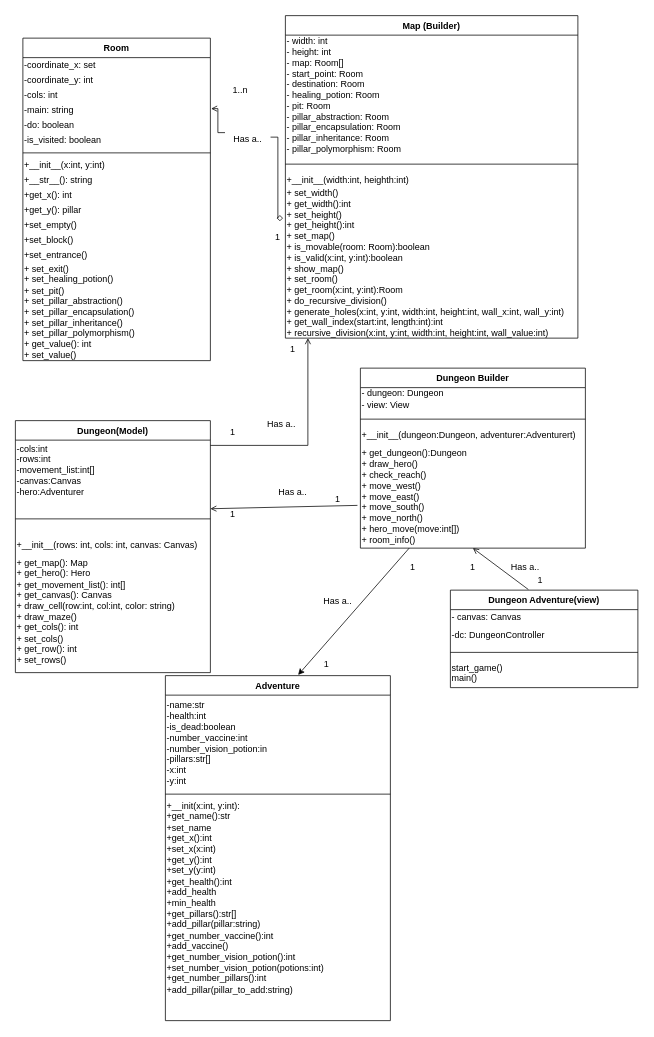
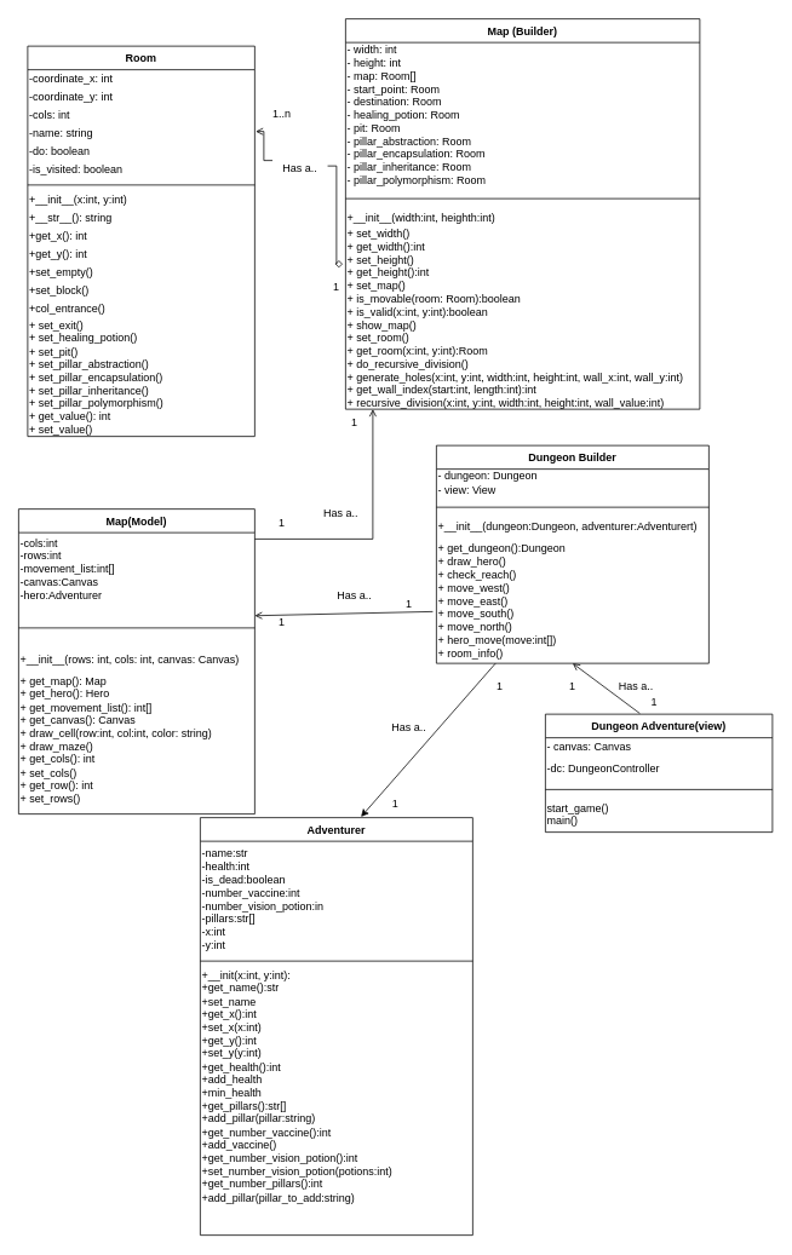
  <mxCell id="0" />
  <mxCell id="1" parent="0" />
  <mxCell id="2" value="Room" style="swimlane;fontStyle=1;align=center;verticalAlign=top;childLayout=stackLayout;horizontal=1;startSize=26;horizontalStack=0;resizeParent=1;resizeParentMax=0;resizeLast=0;collapsible=1;marginBottom=0;" parent="1" vertex="1"><mxGeometry x="30" y="50" width="250" height="430" as="geometry" /></mxCell>
- <mxCell id="3" value="&lt;div align=&quot;left&quot;&gt;-coordinate_x: set&lt;br&gt;&lt;/div&gt;" style="text;html=1;align=left;verticalAlign=middle;resizable=0;points=[];autosize=1;strokeColor=none;fillColor=none;" parent="2" vertex="1"><mxGeometry y="26" width="250" height="20" as="geometry" /></mxCell>
+ <mxCell id="3" value="&lt;div align=&quot;left&quot;&gt;-coordinate_x: int&lt;br&gt;&lt;/div&gt;" style="text;html=1;align=left;verticalAlign=middle;resizable=0;points=[];autosize=1;strokeColor=none;fillColor=none;" parent="2" vertex="1"><mxGeometry y="26" width="250" height="20" as="geometry" /></mxCell>
  <mxCell id="4" value="&lt;div align=&quot;left&quot;&gt;-coordinate_y: int&lt;br&gt;&lt;/div&gt;" style="text;html=1;align=left;verticalAlign=middle;resizable=0;points=[];autosize=1;strokeColor=none;fillColor=none;" vertex="1" parent="2"><mxGeometry y="46" width="250" height="20" as="geometry" /></mxCell>
  <mxCell id="5" value="&lt;div align=&quot;left&quot;&gt;-cols: int&lt;br&gt;&lt;/div&gt;" style="text;html=1;align=left;verticalAlign=middle;resizable=0;points=[];autosize=1;strokeColor=none;fillColor=none;" parent="2" vertex="1"><mxGeometry y="66" width="250" height="20" as="geometry" /></mxCell>
- <mxCell id="6" value="&lt;div align=&quot;left&quot;&gt;-main: string&lt;/div&gt;" style="text;html=1;align=left;verticalAlign=middle;resizable=0;points=[];autosize=1;strokeColor=none;fillColor=none;" parent="2" vertex="1"><mxGeometry y="86" width="250" height="20" as="geometry" /></mxCell>
+ <mxCell id="6" value="&lt;div align=&quot;left&quot;&gt;-name: string&lt;/div&gt;" style="text;html=1;align=left;verticalAlign=middle;resizable=0;points=[];autosize=1;strokeColor=none;fillColor=none;" parent="2" vertex="1"><mxGeometry y="86" width="250" height="20" as="geometry" /></mxCell>
  <mxCell id="7" value="&lt;div align=&quot;left&quot;&gt;-do: boolean&lt;/div&gt;" style="text;html=1;align=left;verticalAlign=middle;resizable=0;points=[];autosize=1;strokeColor=none;fillColor=none;" parent="2" vertex="1"><mxGeometry y="106" width="250" height="20" as="geometry" /></mxCell>
  <mxCell id="8" value="&lt;div align=&quot;left&quot;&gt;-is_visited: boolean&lt;/div&gt;" style="text;html=1;align=left;verticalAlign=middle;resizable=0;points=[];autosize=1;strokeColor=none;fillColor=none;" parent="2" vertex="1"><mxGeometry y="126" width="250" height="20" as="geometry" /></mxCell>
  <mxCell id="9" value="" style="line;strokeWidth=1;fillColor=none;align=left;verticalAlign=middle;spacingTop=-1;spacingLeft=3;spacingRight=3;rotatable=0;labelPosition=right;points=[];portConstraint=eastwest;" parent="2" vertex="1"><mxGeometry y="146" width="250" height="14" as="geometry" /></mxCell>
  <mxCell id="10" value="&lt;div align=&quot;left&quot;&gt;+__init__(x:int, y:int)&lt;br&gt;&lt;/div&gt;" style="text;html=1;align=left;verticalAlign=middle;resizable=0;points=[];autosize=1;strokeColor=none;fillColor=none;" vertex="1" parent="2"><mxGeometry y="160" width="250" height="20" as="geometry" /></mxCell>
  <mxCell id="11" value="&lt;div align=&quot;left&quot;&gt;+__str__(): string&lt;br&gt;&lt;/div&gt;" style="text;html=1;align=left;verticalAlign=middle;resizable=0;points=[];autosize=1;strokeColor=none;fillColor=none;" vertex="1" parent="2"><mxGeometry y="180" width="250" height="20" as="geometry" /></mxCell>
  <mxCell id="12" value="&lt;div align=&quot;left&quot;&gt;+get_x(): int&lt;br&gt;&lt;/div&gt;" style="text;html=1;align=left;verticalAlign=middle;resizable=0;points=[];autosize=1;strokeColor=none;fillColor=none;" vertex="1" parent="2"><mxGeometry y="200" width="250" height="20" as="geometry" /></mxCell>
- <mxCell id="13" value="&lt;div align=&quot;left&quot;&gt;+get_y(): pillar&lt;br&gt;&lt;/div&gt;" style="text;html=1;align=left;verticalAlign=middle;resizable=0;points=[];autosize=1;strokeColor=none;fillColor=none;" vertex="1" parent="2"><mxGeometry y="220" width="250" height="20" as="geometry" /></mxCell>
+ <mxCell id="13" value="&lt;div align=&quot;left&quot;&gt;+get_y(): int&lt;br&gt;&lt;/div&gt;" style="text;html=1;align=left;verticalAlign=middle;resizable=0;points=[];autosize=1;strokeColor=none;fillColor=none;" vertex="1" parent="2"><mxGeometry y="220" width="250" height="20" as="geometry" /></mxCell>
  <mxCell id="14" value="&lt;div align=&quot;left&quot;&gt;+set_empty()&lt;br&gt;&lt;/div&gt;" style="text;html=1;align=left;verticalAlign=middle;resizable=0;points=[];autosize=1;strokeColor=none;fillColor=none;" vertex="1" parent="2"><mxGeometry y="240" width="250" height="20" as="geometry" /></mxCell>
  <mxCell id="15" value="&lt;div align=&quot;left&quot;&gt;+set_block()&lt;br&gt;&lt;/div&gt;" style="text;html=1;align=left;verticalAlign=middle;resizable=0;points=[];autosize=1;strokeColor=none;fillColor=none;" vertex="1" parent="2"><mxGeometry y="260" width="250" height="20" as="geometry" /></mxCell>
- <mxCell id="16" value="&lt;div align=&quot;left&quot;&gt;+set_entrance()&lt;br&gt;&lt;/div&gt;" style="text;html=1;align=left;verticalAlign=middle;resizable=0;points=[];autosize=1;strokeColor=none;fillColor=none;" vertex="1" parent="2"><mxGeometry y="280" width="250" height="20" as="geometry" /></mxCell>
+ <mxCell id="16" value="&lt;div align=&quot;left&quot;&gt;+col_entrance()&lt;br&gt;&lt;/div&gt;" style="text;html=1;align=left;verticalAlign=middle;resizable=0;points=[];autosize=1;strokeColor=none;fillColor=none;" vertex="1" parent="2"><mxGeometry y="280" width="250" height="20" as="geometry" /></mxCell>
  <mxCell id="17" value="+ set_exit()&lt;br&gt;+ set_healing_potion()&lt;br&gt;+ set_pit()&lt;br&gt;+ set_pillar_abstraction()&lt;br&gt;+ set_pillar_encapsulation()&lt;br&gt;+ set_pillar_inheritance()&lt;br&gt;+ set_pillar_polymorphism()&lt;br&gt;+ get_value(): int&lt;br&gt;+ set_value()" style="text;html=1;align=left;verticalAlign=middle;resizable=0;points=[];autosize=1;strokeColor=none;fillColor=none;" vertex="1" parent="2"><mxGeometry y="300" width="250" height="130" as="geometry" /></mxCell>
  <mxCell id="18" value="Map (Builder)" style="swimlane;fontStyle=1;align=center;verticalAlign=top;childLayout=stackLayout;horizontal=1;startSize=26;horizontalStack=0;resizeParent=1;resizeParentMax=0;resizeLast=0;collapsible=1;marginBottom=0;" parent="1" vertex="1"><mxGeometry x="380" y="20" width="390" height="430" as="geometry" /></mxCell>
  <mxCell id="19" value="&lt;div align=&quot;left&quot;&gt;- width: int&lt;br&gt;- height: int&lt;br&gt;- map: Room[]&lt;br&gt;- start_point: Room&lt;br&gt;- destination: Room&lt;br&gt;- healing_potion: Room&lt;br&gt;- pit: Room&lt;br&gt;- pillar_abstraction: Room&lt;br&gt;- pillar_encapsulation: Room&lt;br&gt;- pillar_inheritance: Room&lt;br&gt;- pillar_polymorphism: Room&lt;br&gt;&lt;/div&gt;" style="text;html=1;align=left;verticalAlign=middle;resizable=0;points=[];autosize=1;strokeColor=none;fillColor=none;" vertex="1" parent="18"><mxGeometry y="26" width="390" height="160" as="geometry" /></mxCell>
  <mxCell id="20" value="" style="line;strokeWidth=1;fillColor=none;align=left;verticalAlign=middle;spacingTop=-1;spacingLeft=3;spacingRight=3;rotatable=0;labelPosition=right;points=[];portConstraint=eastwest;" parent="18" vertex="1"><mxGeometry y="186" width="390" height="24" as="geometry" /></mxCell>
  <mxCell id="21" value="&lt;div align=&quot;left&quot;&gt;+__init__(width:int, heighth:int)&lt;br&gt;&lt;/div&gt;" style="text;html=1;align=left;verticalAlign=middle;resizable=0;points=[];autosize=1;strokeColor=none;fillColor=none;" vertex="1" parent="18"><mxGeometry y="210" width="390" height="20" as="geometry" /></mxCell>
  <mxCell id="22" value="+ set_width()&lt;br&gt;+ get_width():int&lt;br&gt;+ set_height()&lt;br&gt;+ get_height():int&lt;br&gt;+ set_map()&lt;br&gt;+ is_movable(room: Room):boolean&lt;br&gt;+ is_valid(x:int, y:int):boolean&lt;br&gt;+ show_map()&lt;br&gt;+ set_room()&lt;br&gt;+ get_room(x:int, y:int):Room&lt;br&gt;+ do_recursive_division()&lt;br&gt;+ generate_holes(x:int, y:int, width:int, height:int, wall_x:int, wall_y:int)&lt;br&gt;+ get_wall_index(start:int, length:int):int&lt;br&gt;+ recursive_division(x:int, y:int, width:int, height:int, wall_value:int)" style="text;html=1;align=left;verticalAlign=middle;resizable=0;points=[];autosize=1;strokeColor=none;fillColor=none;" parent="18" vertex="1"><mxGeometry y="230" width="390" height="200" as="geometry" /></mxCell>
  <mxCell id="23" value="Dungeon Adventure(view)" style="swimlane;fontStyle=1;align=center;verticalAlign=top;childLayout=stackLayout;horizontal=1;startSize=26;horizontalStack=0;resizeParent=1;resizeParentMax=0;resizeLast=0;collapsible=1;marginBottom=0;" parent="1" vertex="1"><mxGeometry x="600" y="786" width="250" height="130" as="geometry" /></mxCell>
  <mxCell id="24" value="&lt;div align=&quot;left&quot;&gt;- canvas: Canvas&lt;/div&gt;" style="text;html=1;align=left;verticalAlign=middle;resizable=0;points=[];autosize=1;strokeColor=none;fillColor=none;" vertex="1" parent="23"><mxGeometry y="26" width="250" height="20" as="geometry" /></mxCell>
  <mxCell id="25" value="-dc: DungeonController" style="text;whiteSpace=wrap;html=1;" vertex="1" parent="23"><mxGeometry y="46" width="250" height="30" as="geometry" /></mxCell>
  <mxCell id="26" value="" style="line;strokeWidth=1;fillColor=none;align=left;verticalAlign=middle;spacingTop=-1;spacingLeft=3;spacingRight=3;rotatable=0;labelPosition=right;points=[];portConstraint=eastwest;" parent="23" vertex="1"><mxGeometry y="76" width="250" height="14" as="geometry" /></mxCell>
  <mxCell id="27" value="start_game()&#10;main()" style="text;whiteSpace=wrap;html=1;" vertex="1" parent="23"><mxGeometry y="90" width="250" height="40" as="geometry" /></mxCell>
- <mxCell id="28" value="Dungeon(Model)" style="swimlane;fontStyle=1;align=center;verticalAlign=top;childLayout=stackLayout;horizontal=1;startSize=26;horizontalStack=0;resizeParent=1;resizeParentMax=0;resizeLast=0;collapsible=1;marginBottom=0;" parent="1" vertex="1"><mxGeometry x="20" y="560" width="260" height="336" as="geometry" /></mxCell>
+ <mxCell id="28" value="Map(Model)" style="swimlane;fontStyle=1;align=center;verticalAlign=top;childLayout=stackLayout;horizontal=1;startSize=26;horizontalStack=0;resizeParent=1;resizeParentMax=0;resizeLast=0;collapsible=1;marginBottom=0;" parent="1" vertex="1"><mxGeometry x="20" y="560" width="260" height="336" as="geometry" /></mxCell>
  <mxCell id="29" value="&lt;div align=&quot;left&quot;&gt;-cols:int&lt;br&gt;-rows:int&lt;br&gt;-movement_list:int[]&lt;br&gt;-canvas:Canvas&lt;br&gt;-hero:Adventurer&lt;/div&gt;" style="text;html=1;align=left;verticalAlign=middle;resizable=0;points=[];autosize=1;strokeColor=none;fillColor=none;" vertex="1" parent="28"><mxGeometry y="26" width="260" height="80" as="geometry" /></mxCell>
  <mxCell id="30" value="" style="line;strokeWidth=1;fillColor=none;align=left;verticalAlign=middle;spacingTop=-1;spacingLeft=3;spacingRight=3;rotatable=0;labelPosition=right;points=[];portConstraint=eastwest;" parent="28" vertex="1"><mxGeometry y="106" width="260" height="50" as="geometry" /></mxCell>
  <mxCell id="31" value="&lt;div align=&quot;left&quot;&gt;+__init__(rows: int, cols: int, canvas: Canvas)&lt;br&gt;&lt;/div&gt;" style="text;html=1;align=left;verticalAlign=middle;resizable=0;points=[];autosize=1;strokeColor=none;fillColor=none;" vertex="1" parent="28"><mxGeometry y="156" width="260" height="20" as="geometry" /></mxCell>
  <mxCell id="32" value="+ get_map(): Map&lt;br&gt;+ get_hero(): Hero&lt;br&gt;+ get_movement_list(): int[]&lt;br&gt;+ get_canvas(): Canvas&lt;br&gt;+ draw_cell(row:int, col:int, color: string)&lt;br&gt;+ draw_maze()&lt;br&gt;+ get_cols(): int&lt;br&gt;+ set_cols()&lt;br&gt;+ get_row(): int&lt;br&gt;+ set_rows()" style="text;whiteSpace=wrap;html=1;" vertex="1" parent="28"><mxGeometry y="176" width="260" height="160" as="geometry" /></mxCell>
  <mxCell id="33" value="" style="endArrow=open;html=1;rounded=0;exitX=0.416;exitY=-0.006;exitDx=0;exitDy=0;exitPerimeter=0;entryX=0.5;entryY=1;entryDx=0;entryDy=0;endFill=0;" parent="1" source="23" target="38" edge="1"><mxGeometry width="50" height="50" relative="1" as="geometry"><mxPoint x="440" y="720" as="sourcePoint" /><mxPoint x="500" y="680" as="targetPoint" /></mxGeometry></mxCell>
  <mxCell id="34" value="Dungeon Builder" style="swimlane;fontStyle=1;align=center;verticalAlign=top;childLayout=stackLayout;horizontal=1;startSize=26;horizontalStack=0;resizeParent=1;resizeParentMax=0;resizeLast=0;collapsible=1;marginBottom=0;" vertex="1" parent="1"><mxGeometry x="480" y="490" width="300" height="240" as="geometry" /></mxCell>
  <mxCell id="35" value="- dungeon: Dungeon&lt;br&gt;- view: View" style="text;html=1;align=left;verticalAlign=middle;resizable=0;points=[];autosize=1;strokeColor=none;fillColor=none;" vertex="1" parent="34"><mxGeometry y="26" width="300" height="30" as="geometry" /></mxCell>
  <mxCell id="36" value="" style="line;strokeWidth=1;fillColor=none;align=left;verticalAlign=middle;spacingTop=-1;spacingLeft=3;spacingRight=3;rotatable=0;labelPosition=right;points=[];portConstraint=eastwest;" vertex="1" parent="34"><mxGeometry y="56" width="300" height="24" as="geometry" /></mxCell>
  <mxCell id="37" value="&lt;div align=&quot;left&quot;&gt;+__init__(dungeon:Dungeon, adventurer:Adventurert)&lt;br&gt;&lt;/div&gt;" style="text;html=1;align=left;verticalAlign=middle;resizable=0;points=[];autosize=1;strokeColor=none;fillColor=none;" vertex="1" parent="34"><mxGeometry y="80" width="300" height="20" as="geometry" /></mxCell>
  <mxCell id="38" value="+ get_dungeon():Dungeon&lt;br&gt;+ draw_hero()&lt;br&gt;+ check_reach()&lt;br&gt;+ move_west()&lt;br&gt;+ move_east()&lt;br&gt;+ move_south()&lt;br&gt;+ move_north()&lt;br&gt;+ hero_move(move:int[])&lt;br&gt;+ room_info()" style="text;whiteSpace=wrap;html=1;" vertex="1" parent="34"><mxGeometry y="100" width="300" height="140" as="geometry" /></mxCell>
  <mxCell id="39" value="" style="endArrow=open;html=1;rounded=0;exitX=-0.013;exitY=0.593;exitDx=0;exitDy=0;exitPerimeter=0;entryX=0;entryY=0.25;entryDx=0;entryDy=0;endFill=0;" edge="1" parent="1" source="38" target="55"><mxGeometry width="50" height="50" relative="1" as="geometry"><mxPoint x="420" y="880" as="sourcePoint" /><mxPoint x="470" y="830" as="targetPoint" /></mxGeometry></mxCell>
  <mxCell id="40" value="" style="endArrow=open;html=1;rounded=0;entryX=0.077;entryY=1;entryDx=0;entryDy=0;entryPerimeter=0;edgeStyle=orthogonalEdgeStyle;exitX=1;exitY=0.088;exitDx=0;exitDy=0;exitPerimeter=0;endFill=0;" edge="1" parent="1" source="29" target="22"><mxGeometry width="50" height="50" relative="1" as="geometry"><mxPoint x="290" y="590" as="sourcePoint" /><mxPoint x="340" y="450" as="targetPoint" /></mxGeometry></mxCell>
- <mxCell id="41" value="Adventure" style="swimlane;fontStyle=1;align=center;verticalAlign=top;childLayout=stackLayout;horizontal=1;startSize=26;horizontalStack=0;resizeParent=1;resizeParentMax=0;resizeLast=0;collapsible=1;marginBottom=0;" parent="1" vertex="1"><mxGeometry x="220" y="900" width="300" height="460" as="geometry" /></mxCell>
+ <mxCell id="41" value="Adventurer" style="swimlane;fontStyle=1;align=center;verticalAlign=top;childLayout=stackLayout;horizontal=1;startSize=26;horizontalStack=0;resizeParent=1;resizeParentMax=0;resizeLast=0;collapsible=1;marginBottom=0;" parent="1" vertex="1"><mxGeometry x="220" y="900" width="300" height="460" as="geometry" /></mxCell>
  <mxCell id="42" value="-name:str&#10;-health:int&#10;-is_dead:boolean&#10;-number_vaccine:int&#10;-number_vision_potion:in&#10;-pillars:str[]&#10;-x:int&#10;-y:int" style="text;whiteSpace=wrap;html=1;" vertex="1" parent="41"><mxGeometry y="26" width="300" height="130" as="geometry" /></mxCell>
  <mxCell id="43" value="" style="line;strokeWidth=1;fillColor=none;align=left;verticalAlign=middle;spacingTop=-1;spacingLeft=3;spacingRight=3;rotatable=0;labelPosition=right;points=[];portConstraint=eastwest;" parent="41" vertex="1"><mxGeometry y="156" width="300" height="4" as="geometry" /></mxCell>
  <mxCell id="44" value="+__init(x:int, y:int):&lt;br&gt;+get_name():str&lt;br&gt;+set_name&lt;br&gt;+get_x():int&lt;br&gt;+set_x(x:int)&lt;br&gt;+get_y():int&lt;br&gt;+set_y(y:int)&lt;br&gt;+get_health():int&lt;br&gt;+add_health&lt;br&gt;+min_health&lt;br&gt;+get_pillars():str[]&lt;br&gt;+add_pillar(pillar:string)&lt;br&gt;+get_number_vaccine():int&lt;br&gt;+add_vaccine()&lt;br&gt;+get_number_vision_potion():int&lt;br&gt;+set_number_vision_potion(potions:int)&lt;br&gt;+get_number_pillars():int&lt;br&gt;+add_pillar(pillar_to_add:string)" style="text;whiteSpace=wrap;html=1;" vertex="1" parent="41"><mxGeometry y="160" width="300" height="300" as="geometry" /></mxCell>
  <mxCell id="45" value="" style="endArrow=open;html=1;rounded=0;exitX=-0.008;exitY=0.2;exitDx=0;exitDy=0;exitPerimeter=0;endFill=0;edgeStyle=orthogonalEdgeStyle;entryX=1.004;entryY=0.4;entryDx=0;entryDy=0;entryPerimeter=0;startArrow=none;startFill=0;" edge="1" parent="1" source="48" target="6"><mxGeometry width="50" height="50" relative="1" as="geometry"><mxPoint x="260" y="250" as="sourcePoint" /><mxPoint x="290" y="180" as="targetPoint" /></mxGeometry></mxCell>
  <mxCell id="46" value="" style="endArrow=classic;html=1;rounded=0;entryX=0.59;entryY=-0.002;entryDx=0;entryDy=0;entryPerimeter=0;exitX=0.217;exitY=1;exitDx=0;exitDy=0;exitPerimeter=0;" edge="1" parent="1" source="38" target="41"><mxGeometry width="50" height="50" relative="1" as="geometry"><mxPoint x="260" y="700" as="sourcePoint" /><mxPoint x="310" y="650" as="targetPoint" /></mxGeometry></mxCell>
- <mxCell id="47" value="1..n" style="text;html=1;strokeColor=none;fillColor=none;align=center;verticalAlign=middle;whiteSpace=wrap;rounded=0;" vertex="1" parent="1"><mxGeometry x="290" y="105" width="60" height="30" as="geometry" /></mxCell>
+ <mxCell id="47" value="1..n" style="text;html=1;strokeColor=none;fillColor=none;align=center;verticalAlign=middle;whiteSpace=wrap;rounded=0;" vertex="1" parent="1"><mxGeometry x="280" y="110" width="60" height="30" as="geometry" /></mxCell>
  <mxCell id="48" value="Has a.." style="text;html=1;strokeColor=none;fillColor=none;align=center;verticalAlign=middle;whiteSpace=wrap;rounded=0;" vertex="1" parent="1"><mxGeometry x="300" y="170" width="60" height="30" as="geometry" /></mxCell>
  <mxCell id="49" value="" style="endArrow=none;html=1;rounded=0;exitX=-0.008;exitY=0.2;exitDx=0;exitDy=0;exitPerimeter=0;endFill=0;edgeStyle=orthogonalEdgeStyle;entryX=1.004;entryY=0.4;entryDx=0;entryDy=0;entryPerimeter=0;startArrow=diamond;startFill=0;" edge="1" parent="1" source="22" target="48"><mxGeometry width="50" height="50" relative="1" as="geometry"><mxPoint x="376.88" y="290" as="sourcePoint" /><mxPoint x="281" y="144" as="targetPoint" /></mxGeometry></mxCell>
  <mxCell id="50" value="1" style="text;html=1;strokeColor=none;fillColor=none;align=center;verticalAlign=middle;whiteSpace=wrap;rounded=0;" vertex="1" parent="1"><mxGeometry x="340" y="300" width="60" height="30" as="geometry" /></mxCell>
  <mxCell id="51" value="Has a.." style="text;html=1;strokeColor=none;fillColor=none;align=center;verticalAlign=middle;whiteSpace=wrap;rounded=0;" vertex="1" parent="1"><mxGeometry x="345" y="550" width="60" height="30" as="geometry" /></mxCell>
  <mxCell id="52" value="1" style="text;html=1;strokeColor=none;fillColor=none;align=center;verticalAlign=middle;whiteSpace=wrap;rounded=0;" vertex="1" parent="1"><mxGeometry x="360" y="450" width="60" height="30" as="geometry" /></mxCell>
  <mxCell id="53" value="1" style="text;html=1;strokeColor=none;fillColor=none;align=center;verticalAlign=middle;whiteSpace=wrap;rounded=0;" vertex="1" parent="1"><mxGeometry x="280" y="560" width="60" height="30" as="geometry" /></mxCell>
  <mxCell id="54" value="1" style="text;html=1;strokeColor=none;fillColor=none;align=center;verticalAlign=middle;whiteSpace=wrap;rounded=0;" vertex="1" parent="1"><mxGeometry x="420" y="650" width="60" height="30" as="geometry" /></mxCell>
  <mxCell id="55" value="1" style="text;html=1;strokeColor=none;fillColor=none;align=center;verticalAlign=middle;whiteSpace=wrap;rounded=0;" vertex="1" parent="1"><mxGeometry x="280" y="670" width="60" height="30" as="geometry" /></mxCell>
  <mxCell id="56" value="1" style="text;html=1;strokeColor=none;fillColor=none;align=center;verticalAlign=middle;whiteSpace=wrap;rounded=0;" vertex="1" parent="1"><mxGeometry x="520" y="740" width="60" height="30" as="geometry" /></mxCell>
  <mxCell id="57" value="1" style="text;html=1;strokeColor=none;fillColor=none;align=center;verticalAlign=middle;whiteSpace=wrap;rounded=0;" vertex="1" parent="1"><mxGeometry x="405" y="870" width="60" height="30" as="geometry" /></mxCell>
  <mxCell id="58" value="Has a.." style="text;html=1;strokeColor=none;fillColor=none;align=center;verticalAlign=middle;whiteSpace=wrap;rounded=0;" vertex="1" parent="1"><mxGeometry x="360" y="640" width="60" height="30" as="geometry" /></mxCell>
  <mxCell id="59" value="Has a.." style="text;html=1;strokeColor=none;fillColor=none;align=center;verticalAlign=middle;whiteSpace=wrap;rounded=0;" vertex="1" parent="1"><mxGeometry x="420" y="786" width="60" height="30" as="geometry" /></mxCell>
  <mxCell id="60" value="Has a.." style="text;html=1;strokeColor=none;fillColor=none;align=center;verticalAlign=middle;whiteSpace=wrap;rounded=0;" vertex="1" parent="1"><mxGeometry x="670" y="740" width="60" height="30" as="geometry" /></mxCell>
  <mxCell id="61" value="1" style="text;html=1;strokeColor=none;fillColor=none;align=center;verticalAlign=middle;whiteSpace=wrap;rounded=0;" vertex="1" parent="1"><mxGeometry x="600" y="740" width="60" height="30" as="geometry" /></mxCell>
  <mxCell id="62" value="1" style="text;html=1;strokeColor=none;fillColor=none;align=center;verticalAlign=middle;whiteSpace=wrap;rounded=0;" vertex="1" parent="1"><mxGeometry x="690" y="760" width="60" height="26" as="geometry" /></mxCell>
